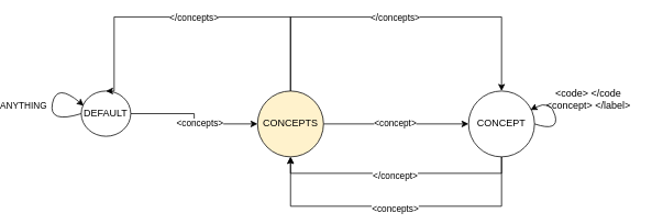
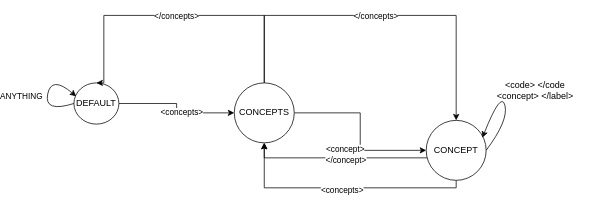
  <mxCell id="0" />
  <mxCell id="1" parent="0" />
  <mxCell id="2" style="edgeStyle=orthogonalEdgeStyle;rounded=0;orthogonalLoop=1;jettySize=auto;html=1;entryX=0;entryY=0.5;entryDx=0;entryDy=0;" edge="1" parent="1" source="4" target="11"><mxGeometry relative="1" as="geometry" /></mxCell>
  <mxCell id="3" value="&lt;div&gt;&amp;lt;concepts&amp;gt;&lt;/div&gt;" style="edgeLabel;html=1;align=center;verticalAlign=middle;resizable=0;points=[];" vertex="1" connectable="0" parent="2"><mxGeometry x="0.149" y="1" relative="1" as="geometry"><mxPoint as="offset" /></mxGeometry></mxCell>
  <mxCell id="4" value="DEFAULT" style="ellipse;whiteSpace=wrap;html=1;aspect=fixed;" vertex="1" parent="1"><mxGeometry x="60.1" y="110" width="60" height="55" as="geometry" /></mxCell>
  <mxCell id="5" style="edgeStyle=orthogonalEdgeStyle;rounded=0;orthogonalLoop=1;jettySize=auto;html=1;" edge="1" parent="1" source="11" target="16"><mxGeometry relative="1" as="geometry" /></mxCell>
  <mxCell id="6" value="&amp;lt;concept&amp;gt;" style="edgeLabel;html=1;align=center;verticalAlign=middle;resizable=0;points=[];" vertex="1" connectable="0" parent="5"><mxGeometry x="0.239" y="2" relative="1" as="geometry"><mxPoint x="-23" as="offset" /></mxGeometry></mxCell>
  <mxCell id="7" style="edgeStyle=orthogonalEdgeStyle;rounded=0;orthogonalLoop=1;jettySize=auto;html=1;entryX=0.5;entryY=0;entryDx=0;entryDy=0;" edge="1" parent="1" source="11" target="16"><mxGeometry relative="1" as="geometry"><mxPoint x="314" y="60" as="targetPoint" /><Array as="points"><mxPoint x="314" y="20" /><mxPoint x="570" y="20" /></Array></mxGeometry></mxCell>
  <mxCell id="8" value="&amp;lt;/concepts&amp;gt;" style="edgeLabel;html=1;align=center;verticalAlign=middle;resizable=0;points=[];" vertex="1" connectable="0" parent="7"><mxGeometry x="-0.115" y="-2" relative="1" as="geometry"><mxPoint x="23" y="-2" as="offset" /></mxGeometry></mxCell>
  <mxCell id="9" style="edgeStyle=orthogonalEdgeStyle;rounded=0;orthogonalLoop=1;jettySize=auto;html=1;exitX=0.5;exitY=0;exitDx=0;exitDy=0;entryX=0.5;entryY=0;entryDx=0;entryDy=0;" edge="1" parent="1" source="11" target="4"><mxGeometry relative="1" as="geometry"><Array as="points"><mxPoint x="314" y="20" /><mxPoint x="100" y="20" /></Array></mxGeometry></mxCell>
  <mxCell id="10" value="&amp;lt;/concepts&amp;gt;" style="edgeLabel;html=1;align=center;verticalAlign=middle;resizable=0;points=[];" vertex="1" connectable="0" parent="9"><mxGeometry x="-0.243" y="-4" relative="1" as="geometry"><mxPoint x="-55" y="4" as="offset" /></mxGeometry></mxCell>
- <mxCell id="11" value="&lt;div&gt;CONCEPTS&lt;/div&gt;" style="ellipse;whiteSpace=wrap;html=1;aspect=fixed;fillColor=#fff2cc;" vertex="1" parent="1"><mxGeometry x="274" y="110" width="80" height="80" as="geometry" /></mxCell>
+ <mxCell id="11" value="&lt;div&gt;CONCEPTS&lt;/div&gt;" style="ellipse;whiteSpace=wrap;html=1;aspect=fixed;" vertex="1" parent="1"><mxGeometry x="274" y="110" width="80" height="80" as="geometry" /></mxCell>
  <mxCell id="12" style="edgeStyle=orthogonalEdgeStyle;rounded=0;orthogonalLoop=1;jettySize=auto;html=1;entryX=0.5;entryY=1;entryDx=0;entryDy=0;" edge="1" parent="1" source="16" target="11"><mxGeometry relative="1" as="geometry"><mxPoint x="540" y="250" as="targetPoint" /><Array as="points"><mxPoint x="570" y="210" /><mxPoint x="314" y="210" /></Array></mxGeometry></mxCell>
  <mxCell id="13" value="&lt;div&gt;&amp;lt;/concept&amp;gt;&lt;/div&gt;" style="edgeLabel;html=1;align=center;verticalAlign=middle;resizable=0;points=[];" vertex="1" connectable="0" parent="12"><mxGeometry x="0.392" y="2" relative="1" as="geometry"><mxPoint x="56" as="offset" /></mxGeometry></mxCell>
  <mxCell id="14" style="edgeStyle=orthogonalEdgeStyle;rounded=0;orthogonalLoop=1;jettySize=auto;html=1;exitX=0.5;exitY=1;exitDx=0;exitDy=0;entryX=0.5;entryY=1;entryDx=0;entryDy=0;" edge="1" parent="1" source="16" target="11"><mxGeometry relative="1" as="geometry"><mxPoint x="570" y="260" as="targetPoint" /><Array as="points"><mxPoint x="570" y="250" /><mxPoint x="314" y="250" /></Array></mxGeometry></mxCell>
  <mxCell id="15" value="&amp;lt;concepts&amp;gt;" style="edgeLabel;html=1;align=center;verticalAlign=middle;resizable=0;points=[];" vertex="1" connectable="0" parent="14"><mxGeometry x="0.09" y="2" relative="1" as="geometry"><mxPoint x="15" as="offset" /></mxGeometry></mxCell>
- <mxCell id="16" value="&lt;div&gt;CONCEPT&lt;/div&gt;" style="ellipse;whiteSpace=wrap;html=1;aspect=fixed;" vertex="1" parent="1"><mxGeometry x="530" y="110" width="80" height="80" as="geometry" /></mxCell>
+ <mxCell id="16" value="&lt;div&gt;CONCEPT&lt;/div&gt;" style="ellipse;whiteSpace=wrap;html=1;aspect=fixed;" vertex="1" parent="1"><mxGeometry x="530" y="160" width="80" height="80" as="geometry" /></mxCell>
  <mxCell id="17" value="" style="curved=1;endArrow=classic;html=1;rounded=0;exitX=0;exitY=0.5;exitDx=0;exitDy=0;entryX=0.05;entryY=0.325;entryDx=0;entryDy=0;entryPerimeter=0;" edge="1" parent="1" source="4" target="4"><mxGeometry width="50" height="50" relative="1" as="geometry"><mxPoint x="-19.9" y="150" as="sourcePoint" /><mxPoint x="30.1" y="100" as="targetPoint" /><Array as="points"><mxPoint x="20.1" y="150" /><mxPoint x="30.1" y="100" /></Array></mxGeometry></mxCell>
  <mxCell id="18" value="&lt;div&gt;ANYTHING&lt;/div&gt;&lt;div&gt;&lt;br&gt;&lt;/div&gt;" style="edgeLabel;html=1;align=center;verticalAlign=middle;resizable=0;points=[];" vertex="1" connectable="0" parent="17"><mxGeometry x="0.002" y="1" relative="1" as="geometry"><mxPoint x="-35" y="10" as="offset" /></mxGeometry></mxCell>
  <mxCell id="19" value="" style="curved=1;endArrow=classic;html=1;rounded=0;exitX=1;exitY=0.5;exitDx=0;exitDy=0;entryX=0.938;entryY=0.288;entryDx=0;entryDy=0;entryPerimeter=0;" edge="1" parent="1" source="16" target="16"><mxGeometry width="50" height="50" relative="1" as="geometry"><mxPoint x="650" y="140" as="sourcePoint" /><mxPoint x="700" y="90" as="targetPoint" /><Array as="points"><mxPoint x="640" y="160" /><mxPoint x="630" y="120" /></Array></mxGeometry></mxCell>
  <mxCell id="20" value="&lt;div&gt;&amp;lt;code&amp;gt; &amp;lt;/code&lt;/div&gt;&lt;div&gt;&amp;lt;concept&amp;gt; &amp;lt;/label&amp;gt;&lt;/div&gt;" style="text;html=1;align=center;verticalAlign=middle;resizable=0;points=[];autosize=1;strokeColor=none;fillColor=none;" vertex="1" parent="1"><mxGeometry x="620" y="100" width="110" height="40" as="geometry" /></mxCell>
